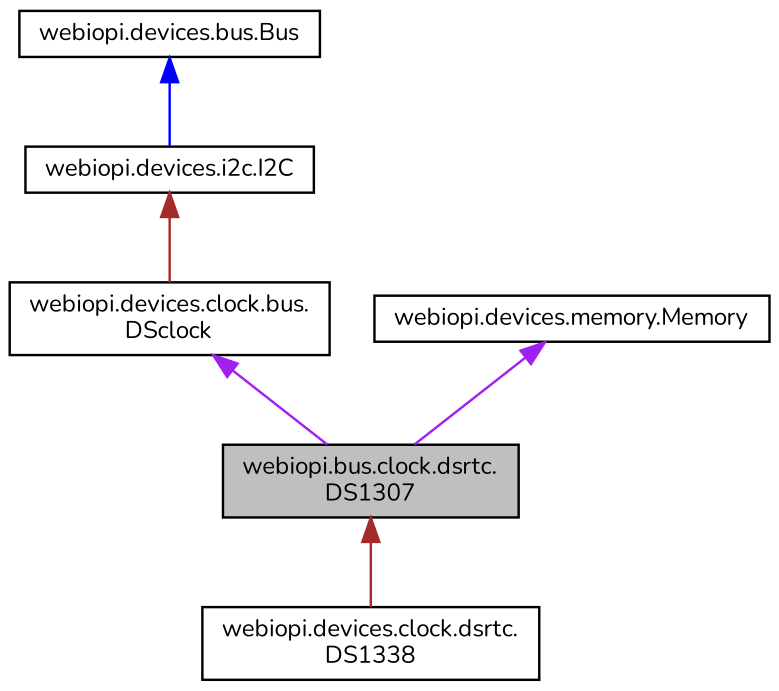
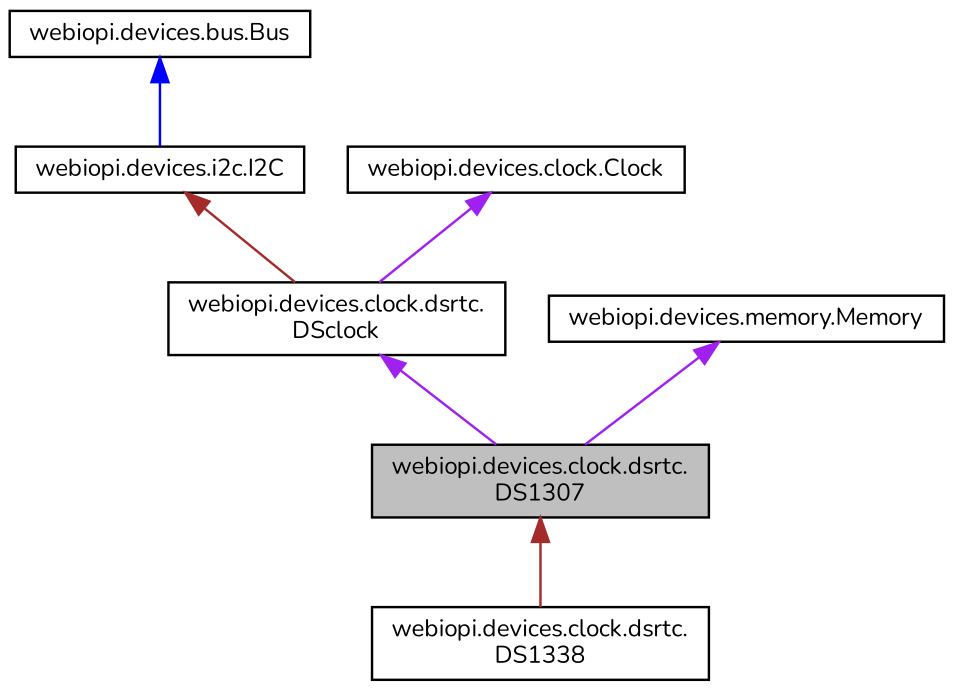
  digraph {
    fontname=Nunito
    node [color=black fillcolor=white fontname=Nunito fontsize=10 shape=record style=filled]
    edge [color=purple dir=back fontname=Nunito fontsize=10 labelfontname=Helvetica labelfontsize=10 style=solid]
-   n1 [fillcolor=grey75 fontcolor=black height=0.2 label="webiopi.bus.clock.dsrtc.\lDS1307" width=0.4]
+   n1 [fillcolor=grey75 fontcolor=black height=0.2 label="webiopi.devices.clock.dsrtc.\lDS1307" width=0.4]
    n2 [height=0.2 label="webiopi.devices.clock.dsrtc.\lDS1338" width=0.4]
-   n3 [height=0.2 label="webiopi.devices.clock.bus.\lDSclock" width=0.4]
+   n3 [height=0.2 label="webiopi.devices.clock.dsrtc.\lDSclock" width=0.4]
    n4 [height=0.2 label="webiopi.devices.i2c.I2C" width=0.4]
    n5 [height=0.2 label="webiopi.devices.bus.Bus" width=0.4]
+   n6 [height=0.2 label="webiopi.devices.clock.Clock" width=0.4]
    n7 [height=0.2 label="webiopi.devices.memory.Memory" width=0.4]
    n1 -> n2 [color=brown]
    n3 -> n1
    n4 -> n3 [color=brown]
    n5 -> n4 [color=blue]
+   n6 -> n3
    n7 -> n1
  }
